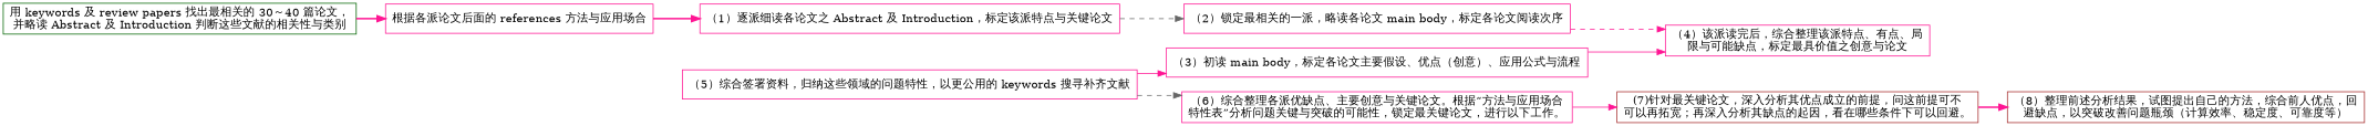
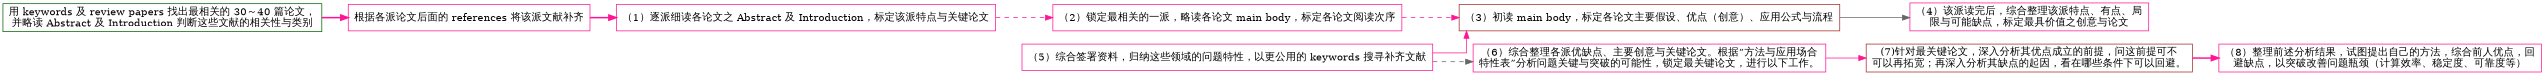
  digraph {
    fontname=SimHei
    rankdir=LR
    splines=ortho
    node [color=deeppink shape=box]
    edge [color=deeppink style=bold]
    n1 [color=darkgreen label="用 keywords 及 review papers 找出最相关的 30～40 篇论文，\n并略读 Abstract 及 Introduction 判断这些文献的相关性与类别"]
-   n2 [label="根据各派论文后面的 references 方法与应用场合"]
+   n2 [label="根据各派论文后面的 references 将该派文献补齐"]
    n3 [label="（1）逐派细读各论文之 Abstract 及 Introduction，标定该派特点与关键论文"]
    n4 [label="（2）锁定最相关的一派，略读各论文 main body，标定各论文阅读次序"]
-   n5 [label="（3）初读 main body，标定各论文主要假设、优点（创意）、应用公式与流程"]
+   n5 [color=brown label="（3）初读 main body，标定各论文主要假设、优点（创意）、应用公式与流程"]
    n6 [label="（4）该派读完后，综合整理该派特点、有点、局\n限与可能缺点，标定最具价值之创意与论文"]
    n7 [label="（5）综合签署资料，归纳这些领域的问题特性，以更公用的 keywords 搜寻补齐文献"]
    n8 [label="（6）综合整理各派优缺点、主要创意与关键论文。根据“方法与应用场合\n特性表”分析问题关键与突破的可能性，锁定最关键论文，进行以下工作。"]
    n9 [color=brown label="(7)针对最关键论文，深入分析其优点成立的前提，问这前提可不\n可以再拓宽；再深入分析其缺点的起因，看在哪些条件下可以回避。"]
-   n10 [color=brown label="（8）整理前述分析结果，试图提出自己的方法，综合前人优点，回\n避缺点，以突破改善问题瓶颈（计算效率、稳定度、可靠度等）"]
+   n10 [label="（8）整理前述分析结果，试图提出自己的方法，综合前人优点，回\n避缺点，以突破改善问题瓶颈（计算效率、稳定度、可靠度等）"]
    n1 -> n2
    n2 -> n3
-   n3 -> n4 [color=gray40 style=dashed]
-   n4 -> n6 [style=dashed]
-   n5 -> n6 [style=solid]
+   n3 -> n4 [style=dashed]
+   n4 -> n5 [style=dashed]
+   n5 -> n6 [color=gray40 style=solid]
    n7 -> n5 [style=solid]
    n7 -> n8 [color=gray40 style=dashed]
    n8 -> n9 [style=solid]
    n9 -> n10
  }
